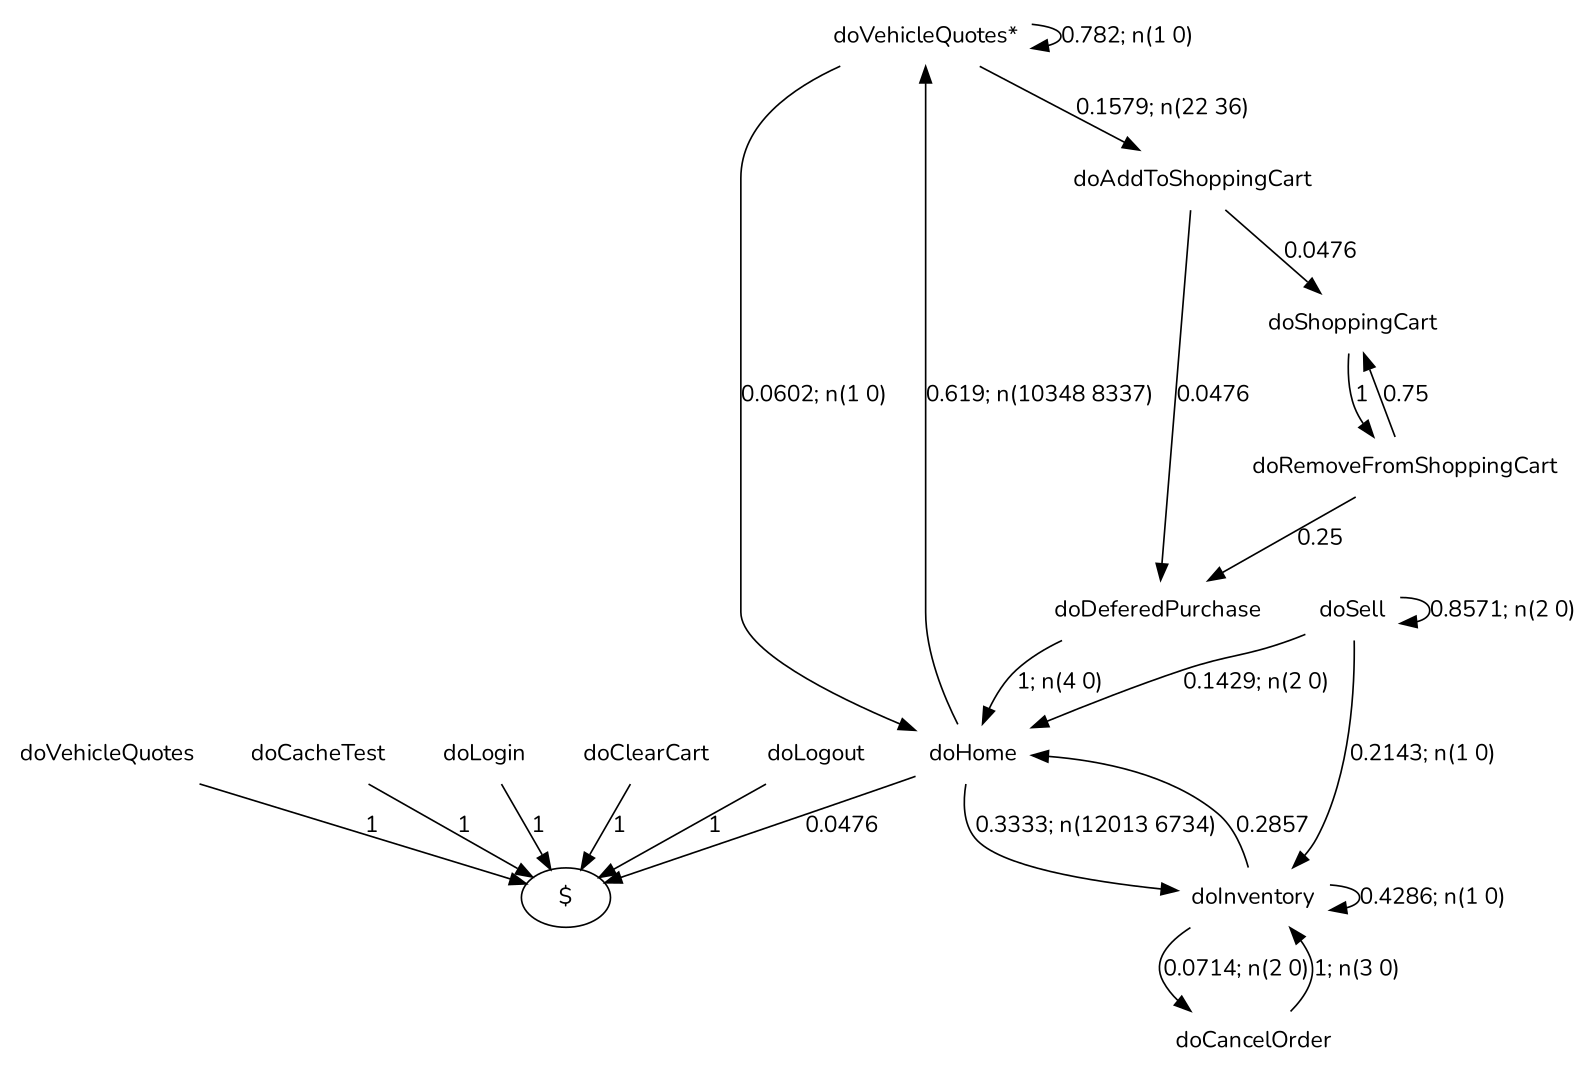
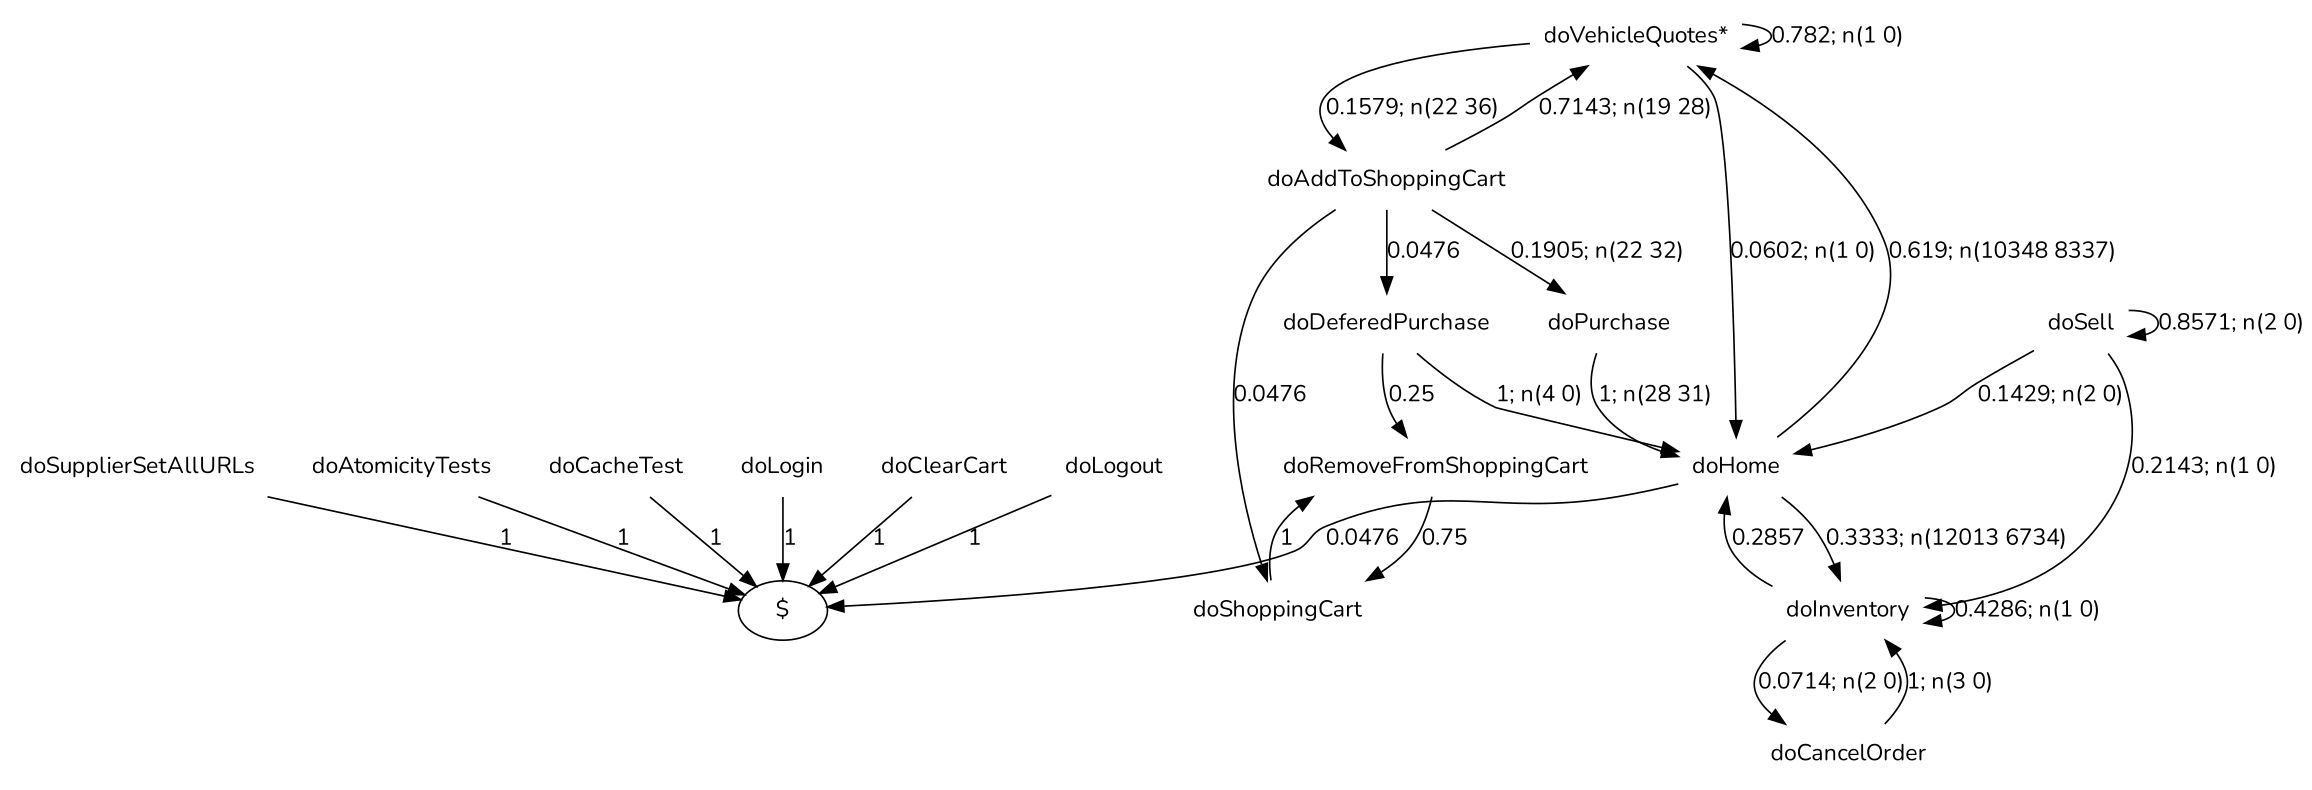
  digraph {
    fontname=Nunito
    node [fontname=Nunito shape=none]
    edge [fontname=Nunito style=solid]
    n1 [label="doVehicleQuotes*"]
    n2 [label=doAddToShoppingCart]
    n3 [label=doHome]
    n4 [label=doDeferedPurchase]
    n5 [label=doShoppingCart]
+   n6 [label=doPurchase]
    "$" [shape=""]
    n8 [label=doInventory]
-   n9 [label=doVehicleQuotes]
+   n9 [label=doSupplierSetAllURLs]
+   n10 [label=doAtomicityTests]
    n11 [label=doCacheTest]
    n12 [label=doLogin]
    n13 [label=doRemoveFromShoppingCart]
    n14 [label=doCancelOrder]
    n15 [label=doClearCart]
    n16 [label=doSell]
    n17 [label=doLogout]
    n1 -> n1 [label="0.782; n(1 0)"]
    n1 -> n2 [label="0.1579; n(22 36)"]
    n1 -> n3 [label="0.0602; n(1 0)"]
+   n2 -> n1 [label="0.7143; n(19 28)"]
    n2 -> n4 [label=0.0476]
    n2 -> n5 [label=0.0476]
+   n2 -> n6 [label="0.1905; n(22 32)"]
    n3 -> n1 [label="0.619; n(10348 8337)"]
    n3 -> "$" [label=0.0476]
    n3 -> n8 [label="0.3333; n(12013 6734)"]
    n4 -> n3 [label="1; n(4 0)"]
    n5 -> n13 [label=1]
+   n6 -> n3 [label="1; n(28 31)"]
    n8 -> n3 [label=0.2857]
    n8 -> n8 [label="0.4286; n(1 0)"]
    n8 -> n14 [label="0.0714; n(2 0)"]
    n9 -> "$" [label=1]
+   n10 -> "$" [label=1]
    n11 -> "$" [label=1]
    n12 -> "$" [label=1]
-   n13 -> n4 [label=0.25]
+   n4 -> n13 [label=0.25]
    n13 -> n5 [label=0.75]
    n14 -> n8 [label="1; n(3 0)"]
    n15 -> "$" [label=1]
    n16 -> n3 [label="0.1429; n(2 0)"]
    n16 -> n8 [label="0.2143; n(1 0)"]
    n16 -> n16 [label="0.8571; n(2 0)"]
    n17 -> "$" [label=1]
  }
